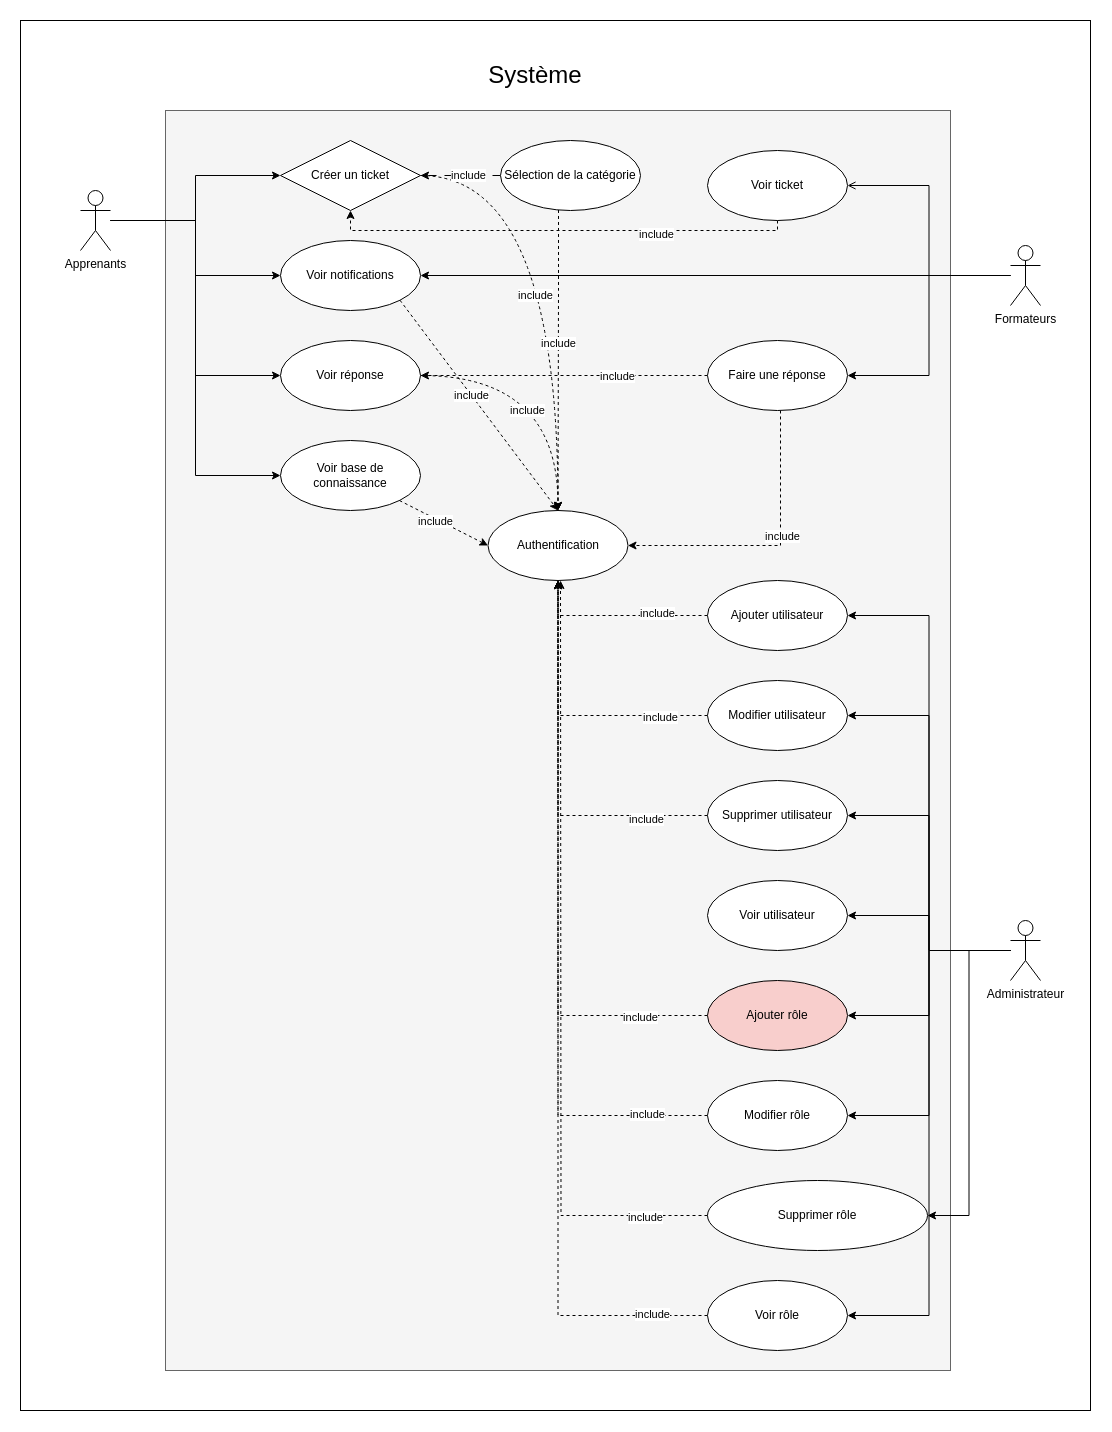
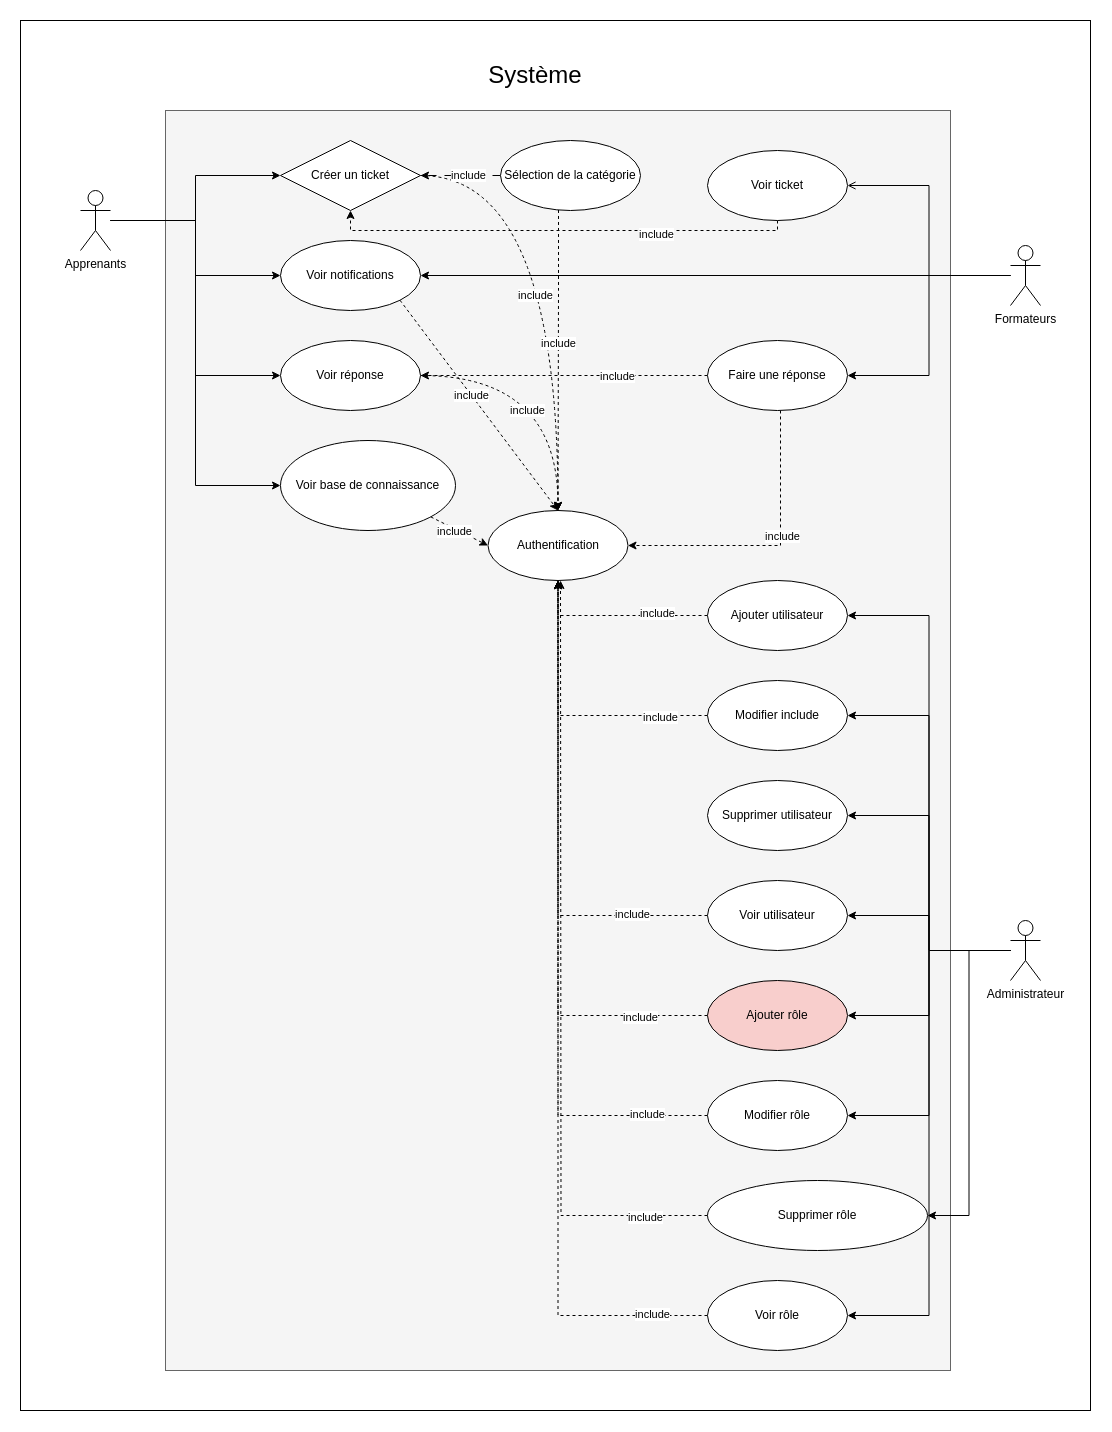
  <mxCell id="0" />
  <mxCell id="1" parent="0" />
  <mxCell id="2" value="" style="rounded=0;whiteSpace=wrap;html=1;" vertex="1" parent="1"><mxGeometry y="20" width="1070" height="1390" as="geometry" x="20" /></mxCell>
  <mxCell id="3" value="" style="rounded=0;whiteSpace=wrap;html=1;fillColor=#f5f5f5;fontColor=#333333;strokeColor=#666666;" vertex="1" parent="1"><mxGeometry x="165" y="110" width="785" height="1260" as="geometry" /></mxCell>
  <mxCell id="4" value="&lt;font style=&quot;font-size: 24px;&quot;&gt;Système&lt;/font&gt;" style="text;html=1;align=center;verticalAlign=middle;whiteSpace=wrap;rounded=0;" vertex="1" parent="1"><mxGeometry x="480" width="110" height="30" as="geometry" y="60" /></mxCell>
  <mxCell id="5" style="edgeStyle=orthogonalEdgeStyle;rounded=0;orthogonalLoop=1;jettySize=auto;html=1;" edge="1" parent="1" source="9" target="25"><mxGeometry relative="1" as="geometry" /></mxCell>
  <mxCell id="6" style="edgeStyle=orthogonalEdgeStyle;rounded=0;orthogonalLoop=1;jettySize=auto;html=1;" edge="1" parent="1" source="9" target="28"><mxGeometry relative="1" as="geometry" /></mxCell>
  <mxCell id="7" style="edgeStyle=orthogonalEdgeStyle;rounded=0;orthogonalLoop=1;jettySize=auto;html=1;entryX=0;entryY=0.5;entryDx=0;entryDy=0;" edge="1" parent="1" source="9" target="31"><mxGeometry relative="1" as="geometry" /></mxCell>
  <mxCell id="8" style="edgeStyle=orthogonalEdgeStyle;rounded=0;orthogonalLoop=1;jettySize=auto;html=1;entryX=0;entryY=0.5;entryDx=0;entryDy=0;" edge="1" parent="1" source="9" target="34"><mxGeometry relative="1" as="geometry" /></mxCell>
  <mxCell id="9" value="Apprenants" style="shape=umlActor;verticalLabelPosition=bottom;verticalAlign=top;html=1;outlineConnect=0;" vertex="1" parent="1"><mxGeometry x="80" y="190" width="30" height="60" as="geometry" /></mxCell>
  <mxCell id="10" style="edgeStyle=orthogonalEdgeStyle;rounded=0;orthogonalLoop=1;jettySize=auto;html=1;entryX=1;entryY=0.5;entryDx=0;entryDy=0;endArrow=open;" edge="1" parent="1" source="13" target="66"><mxGeometry relative="1" as="geometry" /></mxCell>
  <mxCell id="11" style="edgeStyle=orthogonalEdgeStyle;rounded=0;orthogonalLoop=1;jettySize=auto;html=1;entryX=1;entryY=0.5;entryDx=0;entryDy=0;" edge="1" parent="1" source="13" target="71"><mxGeometry relative="1" as="geometry" /></mxCell>
  <mxCell id="12" style="edgeStyle=orthogonalEdgeStyle;rounded=0;orthogonalLoop=1;jettySize=auto;html=1;" edge="1" parent="1" source="13" target="28"><mxGeometry relative="1" as="geometry" /></mxCell>
  <mxCell id="13" value="Formateurs" style="shape=umlActor;verticalLabelPosition=bottom;verticalAlign=top;html=1;outlineConnect=0;" vertex="1" parent="1"><mxGeometry x="1010" y="245" width="30" height="60" as="geometry" /></mxCell>
  <mxCell id="14" style="edgeStyle=orthogonalEdgeStyle;rounded=0;orthogonalLoop=1;jettySize=auto;html=1;entryX=1;entryY=0.5;entryDx=0;entryDy=0;" edge="1" parent="1" source="22" target="46"><mxGeometry relative="1" as="geometry" /></mxCell>
  <mxCell id="15" style="edgeStyle=orthogonalEdgeStyle;rounded=0;orthogonalLoop=1;jettySize=auto;html=1;entryX=1;entryY=0.5;entryDx=0;entryDy=0;" edge="1" parent="1" source="22" target="43"><mxGeometry relative="1" as="geometry" /></mxCell>
  <mxCell id="16" style="edgeStyle=orthogonalEdgeStyle;rounded=0;orthogonalLoop=1;jettySize=auto;html=1;entryX=1;entryY=0.5;entryDx=0;entryDy=0;" edge="1" parent="1" source="22" target="40"><mxGeometry relative="1" as="geometry" /></mxCell>
  <mxCell id="17" style="edgeStyle=orthogonalEdgeStyle;rounded=0;orthogonalLoop=1;jettySize=auto;html=1;entryX=1;entryY=0.5;entryDx=0;entryDy=0;" edge="1" parent="1" source="22" target="37"><mxGeometry relative="1" as="geometry" /></mxCell>
  <mxCell id="18" style="edgeStyle=orthogonalEdgeStyle;rounded=0;orthogonalLoop=1;jettySize=auto;html=1;entryX=1;entryY=0.5;entryDx=0;entryDy=0;" edge="1" parent="1" source="22" target="58"><mxGeometry relative="1" as="geometry" /></mxCell>
  <mxCell id="19" style="edgeStyle=orthogonalEdgeStyle;rounded=0;orthogonalLoop=1;jettySize=auto;html=1;entryX=1;entryY=0.5;entryDx=0;entryDy=0;" edge="1" parent="1" source="22" target="55"><mxGeometry relative="1" as="geometry" /></mxCell>
  <mxCell id="20" style="edgeStyle=orthogonalEdgeStyle;rounded=0;orthogonalLoop=1;jettySize=auto;html=1;entryX=1;entryY=0.5;entryDx=0;entryDy=0;" edge="1" parent="1" source="22" target="52"><mxGeometry relative="1" as="geometry" /></mxCell>
  <mxCell id="21" style="edgeStyle=orthogonalEdgeStyle;rounded=0;orthogonalLoop=1;jettySize=auto;html=1;entryX=1;entryY=0.5;entryDx=0;entryDy=0;" edge="1" parent="1" source="22" target="49"><mxGeometry relative="1" as="geometry" /></mxCell>
  <mxCell id="22" value="Administrateur" style="shape=umlActor;verticalLabelPosition=bottom;verticalAlign=top;html=1;outlineConnect=0;" vertex="1" parent="1"><mxGeometry x="1010" y="920" width="30" height="60" as="geometry" /></mxCell>
  <mxCell id="23" style="rounded=0;orthogonalLoop=1;jettySize=auto;html=1;entryX=0.5;entryY=0;entryDx=0;entryDy=0;edgeStyle=orthogonalEdgeStyle;curved=1;dashed=1;" edge="1" parent="1" source="25" target="72"><mxGeometry relative="1" as="geometry" /></mxCell>
  <mxCell id="24" value="include" style="edgeLabel;html=1;align=center;verticalAlign=middle;resizable=0;points=[];" vertex="1" connectable="0" parent="23"><mxGeometry x="0.089" y="-23" relative="1" as="geometry"><mxPoint as="offset" /></mxGeometry></mxCell>
  <mxCell id="25" value="Créer un ticket" style="rhombus;whiteSpace=wrap;html=1;" vertex="1" parent="1"><mxGeometry x="280" y="140" width="140" height="70" as="geometry" /></mxCell>
  <mxCell id="26" style="rounded=0;orthogonalLoop=1;jettySize=auto;html=1;entryX=0.5;entryY=0;entryDx=0;entryDy=0;exitX=1;exitY=1;exitDx=0;exitDy=0;dashed=1;" edge="1" parent="1" source="28" target="72"><mxGeometry relative="1" as="geometry" /></mxCell>
  <mxCell id="27" value="include" style="edgeLabel;html=1;align=center;verticalAlign=middle;resizable=0;points=[];" vertex="1" connectable="0" parent="26"><mxGeometry x="-0.097" relative="1" as="geometry"><mxPoint as="offset" /></mxGeometry></mxCell>
  <mxCell id="28" value="Voir notifications" style="ellipse;whiteSpace=wrap;html=1;" vertex="1" parent="1"><mxGeometry x="280" y="240" width="140" height="70" as="geometry" /></mxCell>
  <mxCell id="29" style="edgeStyle=orthogonalEdgeStyle;rounded=0;orthogonalLoop=1;jettySize=auto;html=1;dashed=1;curved=1;" edge="1" parent="1" source="31" target="72"><mxGeometry relative="1" as="geometry" /></mxCell>
  <mxCell id="30" value="include" style="edgeLabel;html=1;align=center;verticalAlign=middle;resizable=0;points=[];" vertex="1" connectable="0" parent="29"><mxGeometry x="0.266" y="-31" relative="1" as="geometry"><mxPoint as="offset" /></mxGeometry></mxCell>
  <mxCell id="31" value="Voir réponse" style="ellipse;whiteSpace=wrap;html=1;" vertex="1" parent="1"><mxGeometry x="280" y="340" width="140" height="70" as="geometry" /></mxCell>
  <mxCell id="32" style="rounded=0;orthogonalLoop=1;jettySize=auto;html=1;entryX=0;entryY=0.5;entryDx=0;entryDy=0;dashed=1;" edge="1" parent="1" source="34" target="72"><mxGeometry relative="1" as="geometry" /></mxCell>
  <mxCell id="33" value="include" style="edgeLabel;html=1;align=center;verticalAlign=middle;resizable=0;points=[];" vertex="1" connectable="0" parent="32"><mxGeometry x="-0.171" y="-2" relative="1" as="geometry"><mxPoint as="offset" /></mxGeometry></mxCell>
- <mxCell id="34" value="Voir base de connaissance" style="ellipse;whiteSpace=wrap;html=1;" vertex="1" parent="1"><mxGeometry x="280" y="440" width="140" height="70" as="geometry" /></mxCell>
+ <mxCell id="34" value="Voir base de connaissance" style="ellipse;whiteSpace=wrap;html=1;" vertex="1" parent="1"><mxGeometry x="280" y="440" width="175" height="90" as="geometry" /></mxCell>
  <mxCell id="35" style="edgeStyle=orthogonalEdgeStyle;rounded=0;orthogonalLoop=1;jettySize=auto;html=1;entryX=0.5;entryY=1;entryDx=0;entryDy=0;dashed=1;" edge="1" parent="1" source="37" target="72"><mxGeometry relative="1" as="geometry" /></mxCell>
  <mxCell id="36" value="include" style="edgeLabel;html=1;align=center;verticalAlign=middle;resizable=0;points=[];" vertex="1" connectable="0" parent="35"><mxGeometry x="-0.766" relative="1" as="geometry"><mxPoint y="1" as="offset" /></mxGeometry></mxCell>
  <mxCell id="37" value="Ajouter&amp;nbsp;rôle" style="ellipse;whiteSpace=wrap;html=1;fillColor=#f8cecc;" vertex="1" parent="1"><mxGeometry x="707" y="980" width="140" height="70" as="geometry" /></mxCell>
  <mxCell id="38" style="edgeStyle=orthogonalEdgeStyle;rounded=0;orthogonalLoop=1;jettySize=auto;html=1;dashed=1;" edge="1" parent="1" source="40" target="72"><mxGeometry relative="1" as="geometry" /></mxCell>
  <mxCell id="39" value="include" style="edgeLabel;html=1;align=center;verticalAlign=middle;resizable=0;points=[];" vertex="1" connectable="0" parent="38"><mxGeometry x="-0.823" y="-2" relative="1" as="geometry"><mxPoint as="offset" /></mxGeometry></mxCell>
  <mxCell id="40" value="Modifier&amp;nbsp;rôle" style="ellipse;whiteSpace=wrap;html=1;" vertex="1" parent="1"><mxGeometry x="707" y="1080" width="140" height="70" as="geometry" /></mxCell>
  <mxCell id="41" style="edgeStyle=orthogonalEdgeStyle;rounded=0;orthogonalLoop=1;jettySize=auto;html=1;dashed=1;" edge="1" parent="1" source="43"><mxGeometry relative="1" as="geometry"><mxPoint x="560" y="580" as="targetPoint" /></mxGeometry></mxCell>
  <mxCell id="42" value="include" style="edgeLabel;html=1;align=center;verticalAlign=middle;resizable=0;points=[];" vertex="1" connectable="0" parent="41"><mxGeometry x="-0.838" relative="1" as="geometry"><mxPoint y="1" as="offset" /></mxGeometry></mxCell>
  <mxCell id="43" value="Supprimer&amp;nbsp;rôle" style="ellipse;whiteSpace=wrap;html=1;" vertex="1" parent="1"><mxGeometry x="707" y="1180" width="220" height="70" as="geometry" /></mxCell>
  <mxCell id="44" style="edgeStyle=orthogonalEdgeStyle;rounded=0;orthogonalLoop=1;jettySize=auto;html=1;entryX=0.5;entryY=1;entryDx=0;entryDy=0;dashed=1;" edge="1" parent="1" source="46" target="72"><mxGeometry relative="1" as="geometry" /></mxCell>
  <mxCell id="45" value="include" style="edgeLabel;html=1;align=center;verticalAlign=middle;resizable=0;points=[];" vertex="1" connectable="0" parent="44"><mxGeometry x="-0.874" y="-2" relative="1" as="geometry"><mxPoint as="offset" /></mxGeometry></mxCell>
  <mxCell id="46" value="Voir rôle" style="ellipse;whiteSpace=wrap;html=1;" vertex="1" parent="1"><mxGeometry x="707" y="1280" width="140" height="70" as="geometry" /></mxCell>
  <mxCell id="47" style="edgeStyle=orthogonalEdgeStyle;rounded=0;orthogonalLoop=1;jettySize=auto;html=1;entryX=0.5;entryY=1;entryDx=0;entryDy=0;dashed=1;" edge="1" parent="1" source="49" target="72"><mxGeometry relative="1" as="geometry" /></mxCell>
  <mxCell id="48" value="include" style="edgeLabel;html=1;align=center;verticalAlign=middle;resizable=0;points=[];" vertex="1" connectable="0" parent="47"><mxGeometry x="-0.45" y="-3" relative="1" as="geometry"><mxPoint as="offset" /></mxGeometry></mxCell>
  <mxCell id="49" value="Ajouter utilisateur" style="ellipse;whiteSpace=wrap;html=1;" vertex="1" parent="1"><mxGeometry x="707" y="580" width="140" height="70" as="geometry" /></mxCell>
  <mxCell id="50" style="edgeStyle=orthogonalEdgeStyle;rounded=0;orthogonalLoop=1;jettySize=auto;html=1;entryX=0.5;entryY=1;entryDx=0;entryDy=0;dashed=1;" edge="1" parent="1" source="52" target="72"><mxGeometry relative="1" as="geometry" /></mxCell>
  <mxCell id="51" value="include" style="edgeLabel;html=1;align=center;verticalAlign=middle;resizable=0;points=[];" vertex="1" connectable="0" parent="50"><mxGeometry x="-0.661" relative="1" as="geometry"><mxPoint y="1" as="offset" /></mxGeometry></mxCell>
- <mxCell id="52" value="Modifier utilisateur" style="ellipse;whiteSpace=wrap;html=1;" vertex="1" parent="1"><mxGeometry x="707" y="680" width="140" height="70" as="geometry" /></mxCell>
- <mxCell id="53" style="edgeStyle=orthogonalEdgeStyle;rounded=0;orthogonalLoop=1;jettySize=auto;html=1;entryX=0.5;entryY=1;entryDx=0;entryDy=0;dashed=1;" edge="1" parent="1" source="55" target="72"><mxGeometry relative="1" as="geometry" /></mxCell>
- <mxCell id="54" value="include" style="edgeLabel;html=1;align=center;verticalAlign=middle;resizable=0;points=[];" vertex="1" connectable="0" parent="53"><mxGeometry x="-0.677" y="3" relative="1" as="geometry"><mxPoint as="offset" /></mxGeometry></mxCell>
+ <mxCell id="52" value="Modifier include" style="ellipse;whiteSpace=wrap;html=1;" vertex="1" parent="1"><mxGeometry x="707" y="680" width="140" height="70" as="geometry" /></mxCell>
  <mxCell id="55" value="Supprimer utilisateur" style="ellipse;whiteSpace=wrap;html=1;" vertex="1" parent="1"><mxGeometry x="707" y="780" width="140" height="70" as="geometry" /></mxCell>
+ <mxCell id="56" style="edgeStyle=orthogonalEdgeStyle;rounded=0;orthogonalLoop=1;jettySize=auto;html=1;entryX=0.5;entryY=1;entryDx=0;entryDy=0;dashed=1;" edge="1" parent="1" source="58" target="72"><mxGeometry relative="1" as="geometry" /></mxCell>
+ <mxCell id="57" value="include" style="edgeLabel;html=1;align=center;verticalAlign=middle;resizable=0;points=[];" vertex="1" connectable="0" parent="56"><mxGeometry x="-0.687" y="-2" relative="1" as="geometry"><mxPoint as="offset" /></mxGeometry></mxCell>
  <mxCell id="58" value="Voir utilisateur" style="ellipse;whiteSpace=wrap;html=1;" vertex="1" parent="1"><mxGeometry x="707" y="880" width="140" height="70" as="geometry" /></mxCell>
  <mxCell id="59" style="edgeStyle=orthogonalEdgeStyle;rounded=0;orthogonalLoop=1;jettySize=auto;html=1;dashed=1;" edge="1" parent="1" source="63" target="72"><mxGeometry relative="1" as="geometry"><Array as="points"><mxPoint x="558" y="290" /><mxPoint x="558" y="290" /></Array></mxGeometry></mxCell>
  <mxCell id="60" value="include" style="edgeLabel;html=1;align=center;verticalAlign=middle;resizable=0;points=[];" vertex="1" connectable="0" parent="59"><mxGeometry x="-0.114" relative="1" as="geometry"><mxPoint as="offset" /></mxGeometry></mxCell>
  <mxCell id="61" style="edgeStyle=orthogonalEdgeStyle;rounded=0;orthogonalLoop=1;jettySize=auto;html=1;dashed=1;dashPattern=8 8;" edge="1" parent="1" source="63" target="25"><mxGeometry relative="1" as="geometry" /></mxCell>
  <mxCell id="62" value="include" style="edgeLabel;html=1;align=center;verticalAlign=middle;resizable=0;points=[];" vertex="1" connectable="0" parent="61"><mxGeometry x="-0.175" y="-1" relative="1" as="geometry"><mxPoint as="offset" /></mxGeometry></mxCell>
  <mxCell id="63" value="Sélection de la catégorie" style="ellipse;whiteSpace=wrap;html=1;" vertex="1" parent="1"><mxGeometry x="500" y="140" width="140" height="70" as="geometry" /></mxCell>
  <mxCell id="64" style="edgeStyle=orthogonalEdgeStyle;rounded=0;orthogonalLoop=1;jettySize=auto;html=1;entryX=0.5;entryY=1;entryDx=0;entryDy=0;exitX=0.5;exitY=1;exitDx=0;exitDy=0;dashed=1;" edge="1" parent="1" source="66" target="25"><mxGeometry relative="1" as="geometry"><Array as="points"><mxPoint x="777" y="230" /><mxPoint x="350" y="230" /></Array></mxGeometry></mxCell>
  <mxCell id="65" value="include" style="edgeLabel;html=1;align=center;verticalAlign=middle;resizable=0;points=[];" vertex="1" connectable="0" parent="64"><mxGeometry x="-0.423" y="3" relative="1" as="geometry"><mxPoint as="offset" /></mxGeometry></mxCell>
  <mxCell id="66" value="Voir ticket" style="ellipse;whiteSpace=wrap;html=1;" vertex="1" parent="1"><mxGeometry x="707" y="150" width="140" height="70" as="geometry" /></mxCell>
  <mxCell id="67" style="edgeStyle=orthogonalEdgeStyle;rounded=0;orthogonalLoop=1;jettySize=auto;html=1;entryX=1;entryY=0.5;entryDx=0;entryDy=0;dashed=1;" edge="1" parent="1" source="71" target="72"><mxGeometry relative="1" as="geometry"><Array as="points"><mxPoint x="780" y="545" /></Array></mxGeometry></mxCell>
  <mxCell id="68" value="include" style="edgeLabel;html=1;align=center;verticalAlign=middle;resizable=0;points=[];" vertex="1" connectable="0" parent="67"><mxGeometry x="-0.127" y="1" relative="1" as="geometry"><mxPoint as="offset" /></mxGeometry></mxCell>
  <mxCell id="69" style="edgeStyle=orthogonalEdgeStyle;rounded=0;orthogonalLoop=1;jettySize=auto;html=1;entryX=1;entryY=0.5;entryDx=0;entryDy=0;dashed=1;" edge="1" parent="1" source="71" target="31"><mxGeometry relative="1" as="geometry" /></mxCell>
  <mxCell id="70" value="include" style="edgeLabel;html=1;align=center;verticalAlign=middle;resizable=0;points=[];" vertex="1" connectable="0" parent="69"><mxGeometry x="-0.366" relative="1" as="geometry"><mxPoint as="offset" /></mxGeometry></mxCell>
  <mxCell id="71" value="Faire une réponse" style="ellipse;whiteSpace=wrap;html=1;" vertex="1" parent="1"><mxGeometry x="707" y="340" width="140" height="70" as="geometry" /></mxCell>
  <mxCell id="72" value="Authentification" style="ellipse;whiteSpace=wrap;html=1;" vertex="1" parent="1"><mxGeometry x="487.5" y="510" width="140" height="70" as="geometry" /></mxCell>
